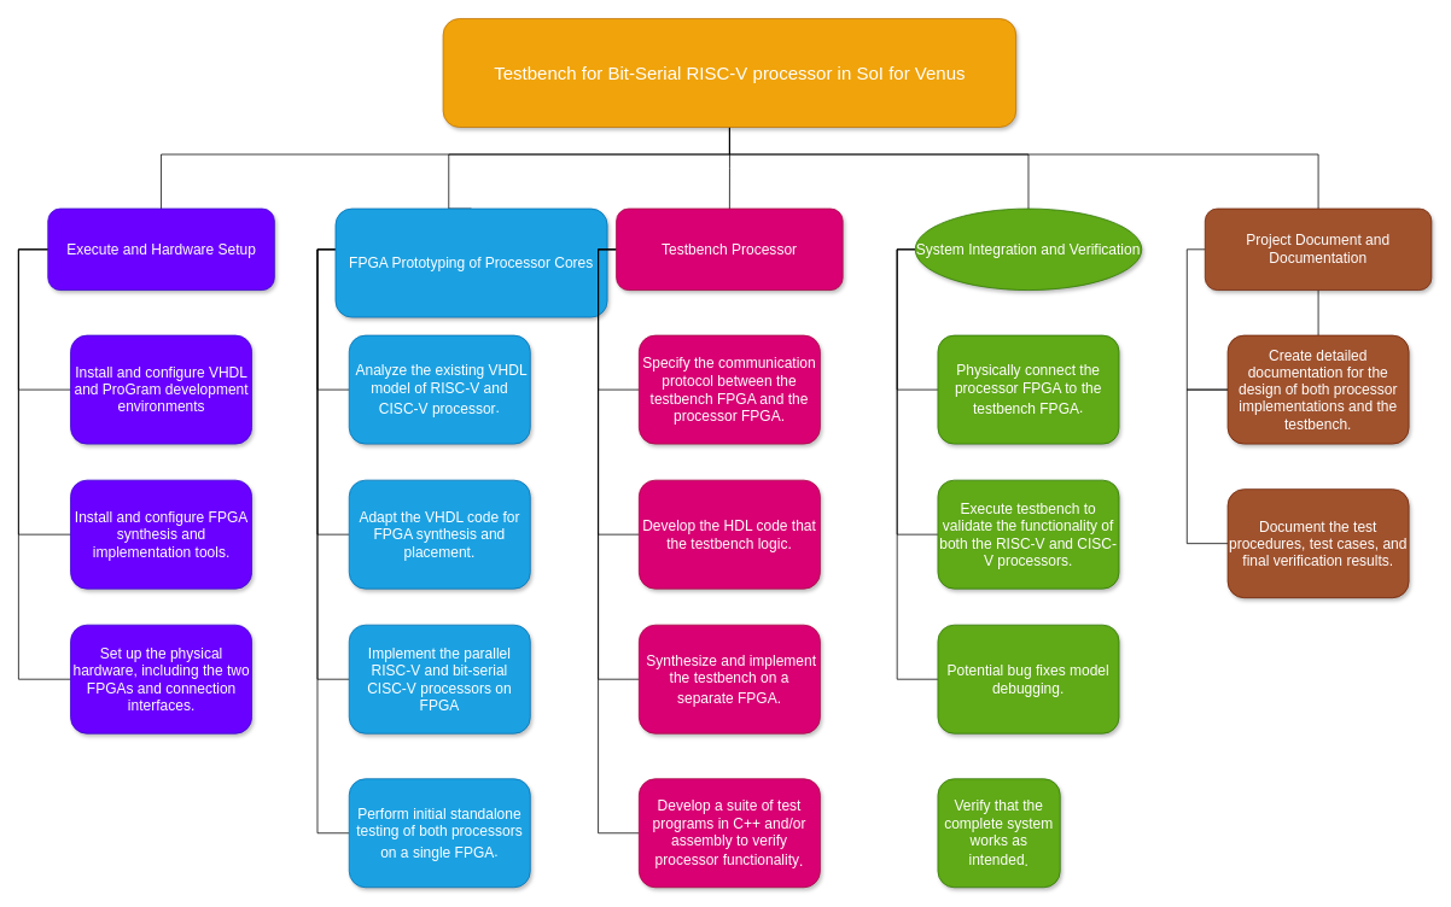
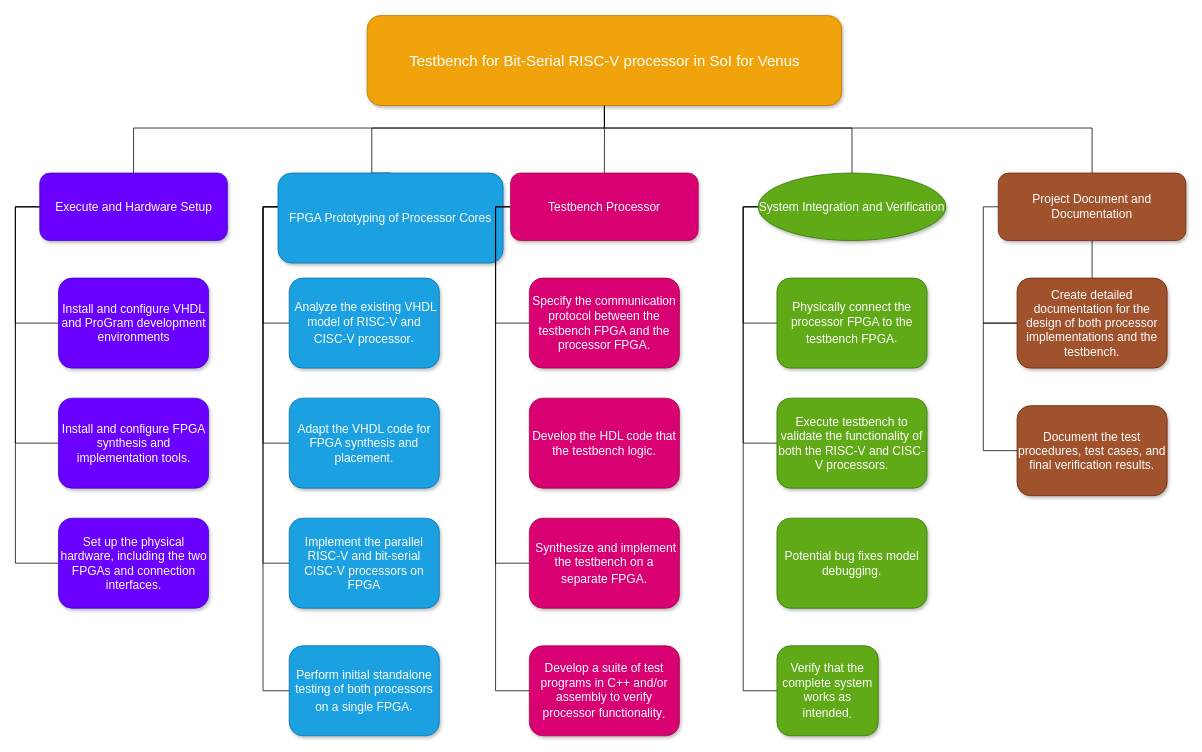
  <mxCell id="0" />
  <mxCell id="1" parent="0" />
  <mxCell id="2" style="edgeStyle=orthogonalEdgeStyle;rounded=0;orthogonalLoop=1;jettySize=auto;html=1;entryX=0.5;entryY=0;entryDx=0;entryDy=0;endArrow=none;endFill=0;" edge="1" parent="1" source="7" target="21"><mxGeometry relative="1" as="geometry"><Array as="points"><mxPoint x="805" y="170" /><mxPoint x="177" y="170" /></Array></mxGeometry></mxCell>
  <mxCell id="3" style="edgeStyle=orthogonalEdgeStyle;rounded=0;orthogonalLoop=1;jettySize=auto;html=1;entryX=0.5;entryY=0;entryDx=0;entryDy=0;endArrow=none;endFill=0;" edge="1" parent="1" source="7" target="12"><mxGeometry relative="1" as="geometry"><Array as="points"><mxPoint x="805" y="170" /><mxPoint x="495" y="170" /></Array></mxGeometry></mxCell>
  <mxCell id="4" style="edgeStyle=orthogonalEdgeStyle;rounded=0;orthogonalLoop=1;jettySize=auto;html=1;entryX=0.5;entryY=0;entryDx=0;entryDy=0;endArrow=none;endFill=0;" edge="1" parent="1" source="7" target="17"><mxGeometry relative="1" as="geometry" /></mxCell>
  <mxCell id="5" style="edgeStyle=orthogonalEdgeStyle;rounded=0;orthogonalLoop=1;jettySize=auto;html=1;entryX=0.5;entryY=0;entryDx=0;entryDy=0;endArrow=none;endFill=0;" edge="1" parent="1" source="7" target="37"><mxGeometry relative="1" as="geometry"><Array as="points"><mxPoint x="805" y="170" /><mxPoint x="1135" y="170" /></Array></mxGeometry></mxCell>
  <mxCell id="6" style="edgeStyle=orthogonalEdgeStyle;rounded=0;orthogonalLoop=1;jettySize=auto;html=1;entryX=0.5;entryY=0;entryDx=0;entryDy=0;endArrow=none;endFill=0;" edge="1" parent="1" source="7" target="44"><mxGeometry relative="1" as="geometry"><Array as="points"><mxPoint x="805" y="170" /><mxPoint x="1455" y="170" /></Array></mxGeometry></mxCell>
  <mxCell id="7" value="&lt;span id=&quot;docs-internal-guid-adad4b57-7fff-5f18-2822-9f22124e8e18&quot;&gt;&lt;span style=&quot;font-size: 15pt; font-family: Arial, sans-serif; background-color: transparent; font-variant-numeric: normal; font-variant-east-asian: normal; font-variant-alternates: normal; font-variant-position: normal; font-variant-emoji: normal; vertical-align: baseline; white-space-collapse: preserve;&quot;&gt;&lt;font style=&quot;color: rgb(255, 255, 255);&quot;&gt;Testbench for Bit-Serial RISC-V processor in SoI for Venus&lt;/font&gt;&lt;/span&gt;&lt;/span&gt;" style="whiteSpace=wrap;html=1;rounded=1;shadow=1;strokeWidth=1;fontSize=16;align=center;fillColor=#f0a30a;fontColor=#000000;strokeColor=#BD7000;" parent="1" vertex="1"><mxGeometry x="488.75" y="20" width="632.5" height="120" as="geometry" /></mxCell>
  <mxCell id="8" style="edgeStyle=orthogonalEdgeStyle;rounded=0;orthogonalLoop=1;jettySize=auto;html=1;entryX=0;entryY=0.5;entryDx=0;entryDy=0;endArrow=none;endFill=0;" edge="1" parent="1" source="12" target="22"><mxGeometry relative="1" as="geometry"><Array as="points"><mxPoint x="350" y="275" /><mxPoint x="350" y="430" /></Array></mxGeometry></mxCell>
  <mxCell id="9" style="edgeStyle=orthogonalEdgeStyle;rounded=0;orthogonalLoop=1;jettySize=auto;html=1;entryX=0;entryY=0.5;entryDx=0;entryDy=0;endArrow=none;endFill=0;" edge="1" parent="1" source="12" target="28"><mxGeometry relative="1" as="geometry"><Array as="points"><mxPoint x="350" y="275" /><mxPoint x="350" y="590" /></Array></mxGeometry></mxCell>
  <mxCell id="10" style="edgeStyle=orthogonalEdgeStyle;rounded=0;orthogonalLoop=1;jettySize=auto;html=1;entryX=0;entryY=0.5;entryDx=0;entryDy=0;endArrow=none;endFill=0;" edge="1" parent="1" source="12" target="27"><mxGeometry relative="1" as="geometry"><Array as="points"><mxPoint x="350" y="275" /><mxPoint x="350" y="750" /></Array></mxGeometry></mxCell>
  <mxCell id="11" style="edgeStyle=orthogonalEdgeStyle;rounded=0;orthogonalLoop=1;jettySize=auto;html=1;entryX=0;entryY=0.5;entryDx=0;entryDy=0;endArrow=none;endFill=0;" edge="1" parent="1" source="12" target="29"><mxGeometry relative="1" as="geometry"><Array as="points"><mxPoint x="350" y="275" /><mxPoint x="350" y="920" /></Array></mxGeometry></mxCell>
  <mxCell id="12" value="FPGA Prototyping of Processor Cores" style="whiteSpace=wrap;html=1;rounded=1;shadow=1;strokeWidth=1;fontSize=16;align=center;fillColor=#1ba1e2;strokeColor=#006EAF;fontColor=#ffffff;" parent="1" vertex="1"><mxGeometry x="370" y="230" width="300" height="120" as="geometry" /></mxCell>
  <mxCell id="13" style="edgeStyle=orthogonalEdgeStyle;rounded=0;orthogonalLoop=1;jettySize=auto;html=1;entryX=0;entryY=0.5;entryDx=0;entryDy=0;endArrow=none;endFill=0;" edge="1" parent="1" source="17" target="24"><mxGeometry relative="1" as="geometry"><Array as="points"><mxPoint x="660" y="275" /><mxPoint x="660" y="430" /></Array></mxGeometry></mxCell>
- <mxCell id="14" style="edgeStyle=orthogonalEdgeStyle;rounded=0;orthogonalLoop=1;jettySize=auto;html=1;entryX=0;entryY=0.5;entryDx=0;entryDy=0;endArrow=none;endFill=0;" edge="1" parent="1" source="17" target="30"><mxGeometry relative="1" as="geometry"><Array as="points"><mxPoint x="660" y="275" /><mxPoint x="660" y="590" /></Array></mxGeometry></mxCell>
  <mxCell id="15" style="edgeStyle=orthogonalEdgeStyle;rounded=0;orthogonalLoop=1;jettySize=auto;html=1;entryX=0;entryY=0.5;entryDx=0;entryDy=0;endArrow=none;endFill=0;" edge="1" parent="1" source="17" target="32"><mxGeometry relative="1" as="geometry"><Array as="points"><mxPoint x="660" y="275" /><mxPoint x="660" y="750" /></Array></mxGeometry></mxCell>
  <mxCell id="16" style="edgeStyle=orthogonalEdgeStyle;rounded=0;orthogonalLoop=1;jettySize=auto;html=1;entryX=0;entryY=0.5;entryDx=0;entryDy=0;endArrow=none;endFill=0;" edge="1" parent="1" source="17" target="31"><mxGeometry relative="1" as="geometry"><Array as="points"><mxPoint x="660" y="275" /><mxPoint x="660" y="920" /></Array></mxGeometry></mxCell>
  <mxCell id="17" value="Testbench Processor" style="whiteSpace=wrap;html=1;rounded=1;shadow=1;strokeWidth=1;fontSize=16;align=center;fillColor=#d80073;strokeColor=#A50040;fontColor=#ffffff;" parent="1" vertex="1"><mxGeometry x="680" y="230" width="250" height="90" as="geometry" /></mxCell>
  <mxCell id="18" style="edgeStyle=orthogonalEdgeStyle;rounded=0;orthogonalLoop=1;jettySize=auto;html=1;entryX=0;entryY=0.5;entryDx=0;entryDy=0;endArrow=none;endFill=0;" edge="1" parent="1" source="21" target="23"><mxGeometry relative="1" as="geometry"><Array as="points"><mxPoint x="20" y="275" /><mxPoint x="20" y="430" /></Array></mxGeometry></mxCell>
  <mxCell id="19" style="edgeStyle=orthogonalEdgeStyle;rounded=0;orthogonalLoop=1;jettySize=auto;html=1;entryX=0;entryY=0.5;entryDx=0;entryDy=0;endArrow=none;endFill=0;" edge="1" parent="1" source="21" target="25"><mxGeometry relative="1" as="geometry"><Array as="points"><mxPoint x="20" y="275" /><mxPoint x="20" y="590" /></Array></mxGeometry></mxCell>
  <mxCell id="20" style="edgeStyle=orthogonalEdgeStyle;rounded=0;orthogonalLoop=1;jettySize=auto;html=1;entryX=0;entryY=0.5;entryDx=0;entryDy=0;endArrow=none;endFill=0;" edge="1" parent="1" source="21" target="26"><mxGeometry relative="1" as="geometry"><Array as="points"><mxPoint x="20" y="275" /><mxPoint x="20" y="750" /></Array></mxGeometry></mxCell>
  <mxCell id="21" value=" Execute and Hardware Setup" style="whiteSpace=wrap;html=1;rounded=1;shadow=1;strokeWidth=1;fontSize=16;align=center;fillColor=#6a00ff;strokeColor=#3700CC;fontColor=#ffffff;" parent="1" vertex="1"><mxGeometry x="52.5" y="230" width="250" height="90" as="geometry" /></mxCell>
  <mxCell id="22" value="&lt;span class=&quot;citation-110 citation-end-110&quot;&gt;&amp;nbsp;Analyze the existing VHDL model of RISC-V and CISC-V processor&lt;sup data-turn-source-index=&quot;3&quot; class=&quot;superscript&quot;&gt;&lt;/sup&gt;&lt;sup data-turn-source-index=&quot;3&quot; class=&quot;superscript&quot;&gt;&lt;/sup&gt;&lt;sup data-turn-source-index=&quot;3&quot; class=&quot;superscript&quot;&gt;&lt;/sup&gt;&lt;sup data-turn-source-index=&quot;3&quot; class=&quot;superscript&quot;&gt;&lt;/sup&gt;&lt;/span&gt;." style="whiteSpace=wrap;html=1;rounded=1;shadow=1;strokeWidth=1;fontSize=16;align=center;fillColor=#1ba1e2;strokeColor=#006EAF;fontColor=#ffffff;" parent="1" vertex="1"><mxGeometry x="385" y="370" width="200" height="120" as="geometry" /></mxCell>
  <mxCell id="23" value="Install and configure VHDL and ProGram development environments" style="whiteSpace=wrap;html=1;rounded=1;shadow=1;strokeWidth=1;fontSize=16;align=center;fillColor=#6a00ff;strokeColor=#3700CC;fontColor=#ffffff;" parent="1" vertex="1"><mxGeometry x="77.5" y="370" width="200" height="120" as="geometry" /></mxCell>
  <mxCell id="24" value="Specify the communication protocol between the testbench FPGA and the processor FPGA." style="whiteSpace=wrap;html=1;rounded=1;shadow=1;strokeWidth=1;fontSize=16;align=center;fillColor=#d80073;strokeColor=#A50040;fontColor=#ffffff;" parent="1" vertex="1"><mxGeometry x="705" y="370" width="200" height="120" as="geometry" /></mxCell>
  <mxCell id="25" value="Install and configure FPGA synthesis and implementation tools." style="whiteSpace=wrap;html=1;rounded=1;shadow=1;strokeWidth=1;fontSize=16;align=center;fillColor=#6a00ff;strokeColor=#3700CC;fontColor=#ffffff;" vertex="1" parent="1"><mxGeometry x="77.5" y="530" width="200" height="120" as="geometry" /></mxCell>
  <mxCell id="26" value="Set up the physical hardware, including the two FPGAs and connection interfaces." style="whiteSpace=wrap;html=1;rounded=1;shadow=1;strokeWidth=1;fontSize=16;align=center;fillColor=#6a00ff;strokeColor=#3700CC;fontColor=#ffffff;" vertex="1" parent="1"><mxGeometry x="77.5" y="690" width="200" height="120" as="geometry" /></mxCell>
  <mxCell id="27" value="Implement the parallel RISC-V and bit-serial CISC-V processors on FPGA" style="whiteSpace=wrap;html=1;rounded=1;shadow=1;strokeWidth=1;fontSize=16;align=center;fillColor=#1ba1e2;strokeColor=#006EAF;fontColor=#ffffff;" vertex="1" parent="1"><mxGeometry x="385" y="690" width="200" height="120" as="geometry" /></mxCell>
  <mxCell id="28" value="Adapt the VHDL code for FPGA synthesis and placement." style="whiteSpace=wrap;html=1;rounded=1;shadow=1;strokeWidth=1;fontSize=16;align=center;fillColor=#1ba1e2;strokeColor=#006EAF;fontColor=#ffffff;" vertex="1" parent="1"><mxGeometry x="385" y="530" width="200" height="120" as="geometry" /></mxCell>
  <mxCell id="29" value="&lt;span class=&quot;citation-106 citation-end-106&quot;&gt;Perform initial standalone testing of both processors on a single FPGA&lt;sup data-turn-source-index=&quot;7&quot; class=&quot;superscript&quot;&gt;&lt;/sup&gt;&lt;/span&gt;." style="whiteSpace=wrap;html=1;rounded=1;shadow=1;strokeWidth=1;fontSize=16;align=center;fillColor=#1ba1e2;strokeColor=#006EAF;fontColor=#ffffff;" vertex="1" parent="1"><mxGeometry x="385" y="860" width="200" height="120" as="geometry" /></mxCell>
  <mxCell id="30" value="Develop the HDL code that the testbench logic." style="whiteSpace=wrap;html=1;rounded=1;shadow=1;strokeWidth=1;fontSize=16;align=center;fillColor=#d80073;strokeColor=#A50040;fontColor=#ffffff;" vertex="1" parent="1"><mxGeometry x="705" y="530" width="200" height="120" as="geometry" /></mxCell>
  <mxCell id="31" value="&lt;span class=&quot;citation-102 citation-end-102 interactive-span-hovered&quot;&gt;Develop a suite of test programs in C++ and/or assembly to verify processor functionality&lt;sup data-turn-source-index=&quot;11&quot; class=&quot;superscript&quot;&gt;&lt;/sup&gt;&lt;/span&gt;." style="whiteSpace=wrap;html=1;rounded=1;shadow=1;strokeWidth=1;fontSize=16;align=center;fillColor=#d80073;strokeColor=#A50040;fontColor=#ffffff;" vertex="1" parent="1"><mxGeometry x="705" y="860" width="200" height="120" as="geometry" /></mxCell>
  <mxCell id="32" value="&lt;span class=&quot;citation-104 citation-end-104&quot;&gt;&amp;nbsp;Synthesize and implement the testbench on a separate FPGA&lt;sup data-turn-source-index=&quot;9&quot; class=&quot;superscript&quot;&gt;&lt;/sup&gt;&lt;/span&gt;." style="whiteSpace=wrap;html=1;rounded=1;shadow=1;strokeWidth=1;fontSize=16;align=center;fillColor=#d80073;strokeColor=#A50040;fontColor=#ffffff;" vertex="1" parent="1"><mxGeometry x="705" y="690" width="200" height="120" as="geometry" /></mxCell>
  <mxCell id="33" style="edgeStyle=orthogonalEdgeStyle;rounded=0;orthogonalLoop=1;jettySize=auto;html=1;entryX=0;entryY=0.5;entryDx=0;entryDy=0;endArrow=none;endFill=0;" edge="1" parent="1" source="37" target="38"><mxGeometry relative="1" as="geometry"><Array as="points"><mxPoint x="990" y="275" /><mxPoint x="990" y="430" /></Array></mxGeometry></mxCell>
  <mxCell id="34" style="edgeStyle=orthogonalEdgeStyle;rounded=0;orthogonalLoop=1;jettySize=auto;html=1;entryX=0;entryY=0.5;entryDx=0;entryDy=0;endArrow=none;endFill=0;" edge="1" parent="1" source="37" target="39"><mxGeometry relative="1" as="geometry"><Array as="points"><mxPoint x="990" y="275" /><mxPoint x="990" y="590" /></Array></mxGeometry></mxCell>
- <mxCell id="35" style="edgeStyle=orthogonalEdgeStyle;rounded=0;orthogonalLoop=1;jettySize=auto;html=1;entryX=0;entryY=0.5;entryDx=0;entryDy=0;endArrow=none;endFill=0;" edge="1" parent="1" source="37" target="40"><mxGeometry relative="1" as="geometry"><Array as="points"><mxPoint x="990" y="275" /><mxPoint x="990" y="750" /></Array></mxGeometry></mxCell>
+ <mxCell id="36" style="edgeStyle=orthogonalEdgeStyle;rounded=0;orthogonalLoop=1;jettySize=auto;html=1;entryX=0;entryY=0.5;entryDx=0;entryDy=0;endArrow=none;endFill=0;" edge="1" parent="1" source="37" target="41"><mxGeometry relative="1" as="geometry"><Array as="points"><mxPoint x="990" y="275" /><mxPoint x="990" y="920" /></Array></mxGeometry></mxCell>
  <mxCell id="37" value="System Integration and Verification" style="ellipse;whiteSpace=wrap;html=1;shadow=1;strokeWidth=1;fontSize=16;align=center;fillColor=#60a917;strokeColor=#2D7600;fontColor=#ffffff;" vertex="1" parent="1"><mxGeometry x="1010" y="230" width="250" height="90" as="geometry" /></mxCell>
  <mxCell id="38" value="&lt;span class=&quot;citation-101 citation-end-101&quot;&gt;Physically connect the processor FPGA to the testbench FPGA&lt;sup data-turn-source-index=&quot;12&quot; class=&quot;superscript&quot;&gt;&lt;/sup&gt;&lt;/span&gt;." style="whiteSpace=wrap;html=1;rounded=1;shadow=1;strokeWidth=1;fontSize=16;align=center;fillColor=#60a917;strokeColor=#2D7600;fontColor=#ffffff;" vertex="1" parent="1"><mxGeometry x="1035" y="370" width="200" height="120" as="geometry" /></mxCell>
  <mxCell id="39" value=" Execute testbench to validate the functionality of both the RISC-V and CISC-V processors." style="whiteSpace=wrap;html=1;rounded=1;shadow=1;strokeWidth=1;fontSize=16;align=center;fillColor=#60a917;strokeColor=#2D7600;fontColor=#ffffff;" vertex="1" parent="1"><mxGeometry x="1035" y="530" width="200" height="120" as="geometry" /></mxCell>
  <mxCell id="40" value="Potential bug fixes model debugging." style="whiteSpace=wrap;html=1;rounded=1;shadow=1;strokeWidth=1;fontSize=16;align=center;fillColor=#60a917;strokeColor=#2D7600;fontColor=#ffffff;" vertex="1" parent="1"><mxGeometry x="1035" y="690" width="200" height="120" as="geometry" /></mxCell>
  <mxCell id="41" value="&lt;span class=&quot;citation-99 citation-end-99&quot;&gt;Verify that the complete system works as intended&lt;sup data-turn-source-index=&quot;14&quot; class=&quot;superscript&quot;&gt;&lt;/sup&gt;&lt;/span&gt;." style="whiteSpace=wrap;html=1;rounded=1;shadow=1;strokeWidth=1;fontSize=16;align=center;fillColor=#60a917;strokeColor=#2D7600;fontColor=#ffffff;" vertex="1" parent="1"><mxGeometry x="1035" y="860" width="135" height="120" as="geometry" /></mxCell>
  <mxCell id="42" style="edgeStyle=orthogonalEdgeStyle;rounded=0;orthogonalLoop=1;jettySize=auto;html=1;entryX=0;entryY=0.5;entryDx=0;entryDy=0;endArrow=none;endFill=0;" edge="1" parent="1" source="44" target="45"><mxGeometry relative="1" as="geometry"><Array as="points"><mxPoint x="1310" y="275" /><mxPoint x="1310" y="430" /></Array></mxGeometry></mxCell>
  <mxCell id="43" style="edgeStyle=orthogonalEdgeStyle;rounded=0;orthogonalLoop=1;jettySize=auto;html=1;entryX=0;entryY=0.5;entryDx=0;entryDy=0;endArrow=none;endFill=0;" edge="1" parent="1" source="44" target="46"><mxGeometry relative="1" as="geometry"><Array as="points"><mxPoint x="1455" y="430" /><mxPoint x="1310" y="430" /><mxPoint x="1310" y="600" /></Array></mxGeometry></mxCell>
  <mxCell id="44" value="Project Document and Documentation" style="whiteSpace=wrap;html=1;rounded=1;shadow=1;strokeWidth=1;fontSize=16;align=center;fillColor=#a0522d;strokeColor=#6D1F00;fontColor=#ffffff;" vertex="1" parent="1"><mxGeometry x="1330" y="230" width="250" height="90" as="geometry" /></mxCell>
  <mxCell id="45" value="Create detailed documentation for the design of both processor implementations and the testbench." style="whiteSpace=wrap;html=1;rounded=1;shadow=1;strokeWidth=1;fontSize=16;align=center;fillColor=#a0522d;strokeColor=#6D1F00;fontColor=#ffffff;" vertex="1" parent="1"><mxGeometry x="1355" y="370" width="200" height="120" as="geometry" /></mxCell>
  <mxCell id="46" value="Document the test procedures, test cases, and final verification results." style="whiteSpace=wrap;html=1;rounded=1;shadow=1;strokeWidth=1;fontSize=16;align=center;fillColor=#a0522d;strokeColor=#6D1F00;fontColor=#ffffff;" vertex="1" parent="1"><mxGeometry x="1355" y="540" width="200" height="120" as="geometry" /></mxCell>
